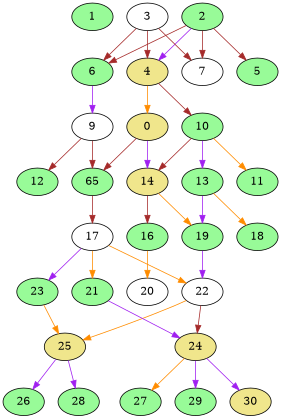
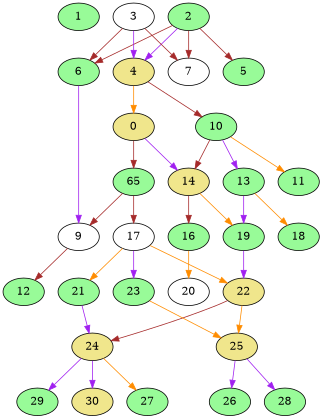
  digraph {
    node [alpha=0.01 compute_size=368293445632 fillcolor=palegreen result_size=0 style=filled]
    edge [color=brown]
    1 [alpha=0.16 compute_size=2592110592 ram=19525952 trans_size=720417]
    2 [compute_size=213234308055 ram=36145280 result_size=13312 trans_size=81042]
    4 [alpha=0.10 compute_size=180707965547 fillcolor=khaki ram=20896112 result_size=54272 trans_size=461150]
    5 [alpha=0.12 compute_size=38570098688 ram=18222320 trans_size=234012]
    6 [alpha=0.19 compute_size=5395341312 ram=48869552 result_size=13312 trans_size=659420]
    7 [alpha=0.11 compute_size=33497763840 fillcolor=white ram=1411328 trans_size=776650]
    n7 [alpha=0.02 compute_size=382546664014 fillcolor=khaki label=0 ram=16001552 result_size=54272 trans_size=6619]
    10 [alpha=0.19 compute_size=4870242304 ram=29774432 result_size=91136 trans_size=352361]
    9 [compute_size=2261035008 fillcolor=white ram=27355664 result_size=29696 trans_size=11126]
    14 [alpha=0.20 compute_size=134217728000 fillcolor=khaki ram=8026112 result_size=1024 trans_size=307189]
    n11 [alpha=0.18 compute_size=15440633856 label=65 ram=35193296 result_size=13312 trans_size=389572]
    11 [compute_size=563538226381 ram=31429712 result_size=9216 trans_size=225988]
    13 [alpha=0.14 compute_size=24332285952 ram=28854128 result_size=54272 trans_size=982145]
    12 [compute_size=20255916032 ram=30911744 trans_size=971659]
    3 [alpha=0.18 compute_size=1504198656 fillcolor=white ram=32598704 result_size=70656 trans_size=186027]
    19 [alpha=0.09 compute_size=15846285312 ram=48370592 result_size=13312 trans_size=417737]
    16 [alpha=0.00 compute_size=28991029248 ram=21776816 result_size=29696 trans_size=389892]
    17 [alpha=0.00 compute_size=7685775360 fillcolor=white ram=37244576 result_size=13312 trans_size=584614]
    18 [alpha=0.17 ram=7725152 trans_size=875977]
-   22 [alpha=0.04 fillcolor=white ram=5135312 result_size=9216 trans_size=506578]
+   22 [alpha=0.04 fillcolor=khaki ram=5135312 result_size=9216 trans_size=506578]
    20 [alpha=0.10 fillcolor=white ram=27783344 trans_size=541584]
    21 [alpha=0.18 compute_size=9379020800 ram=48765008 result_size=1024 trans_size=787551]
    23 [alpha=0.03 compute_size=231928233984 ram=52349600 result_size=13312 trans_size=393440]
    24 [alpha=0.11 compute_size=43663360000 fillcolor=khaki ram=27803936 result_size=1024 trans_size=839149]
    25 [alpha=0.08 compute_size=28991029248 fillcolor=khaki ram=48860048 result_size=29696 trans_size=9783]
    27 [alpha=0.10 compute_size=5088608256 ram=10934336 trans_size=386951]
    29 [alpha=0.07 compute_size=8589934592 ram=26175584 trans_size=358722]
    30 [alpha=0.10 compute_size=309414927685 fillcolor=khaki ram=18588224 trans_size=104507]
    26 [alpha=0.17 compute_size=231928233984 ram=48091808 trans_size=526303]
    28 [alpha=0.05 compute_size=675269836800 ram=11162432 trans_size=842889]
    2 -> 4 [color=purple]
    2 -> 5
    2 -> 6
    2 -> 7
    4 -> n7 [color=darkorange]
    4 -> 10
    6 -> 9 [color=purple]
    n7 -> 14 [color=purple]
    n7 -> n11
    10 -> 14
    10 -> 11 [color=darkorange]
    10 -> 13 [color=purple]
-   9 -> n11
+   n11 -> 9
    9 -> 12
    14 -> 19 [color=darkorange]
    14 -> 16
    n11 -> 17
    13 -> 19 [color=purple]
    13 -> 18 [color=darkorange]
-   3 -> 4
+   3 -> 4 [color=purple]
    3 -> 6
    3 -> 7
    19 -> 22 [color=purple]
    16 -> 20 [color=darkorange]
    17 -> 22 [color=darkorange]
    17 -> 21 [color=darkorange]
    17 -> 23 [color=purple]
    22 -> 24
    22 -> 25 [color=darkorange]
    21 -> 24 [color=purple]
    23 -> 25 [color=darkorange]
    24 -> 27 [color=darkorange]
    24 -> 29 [color=purple]
    24 -> 30 [color=purple]
    25 -> 26 [color=purple]
    25 -> 28 [color=purple]
  }
